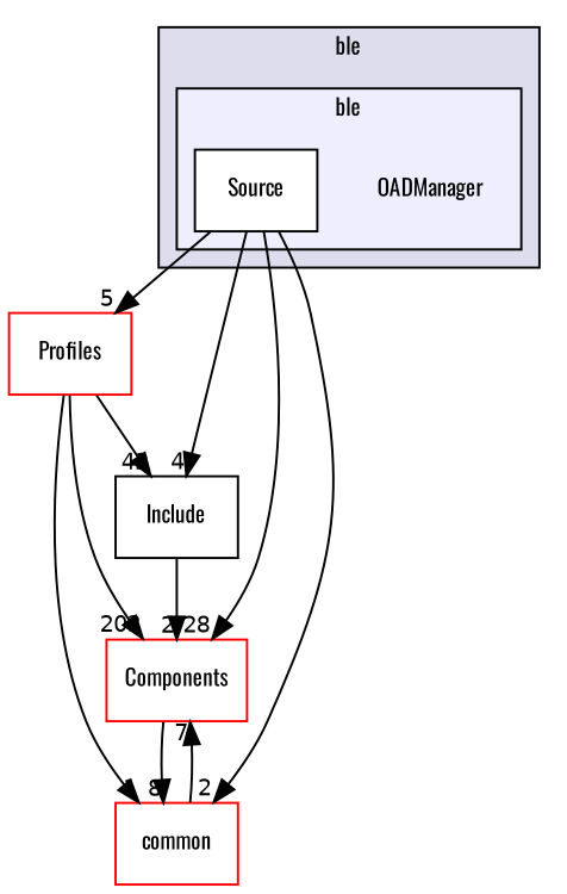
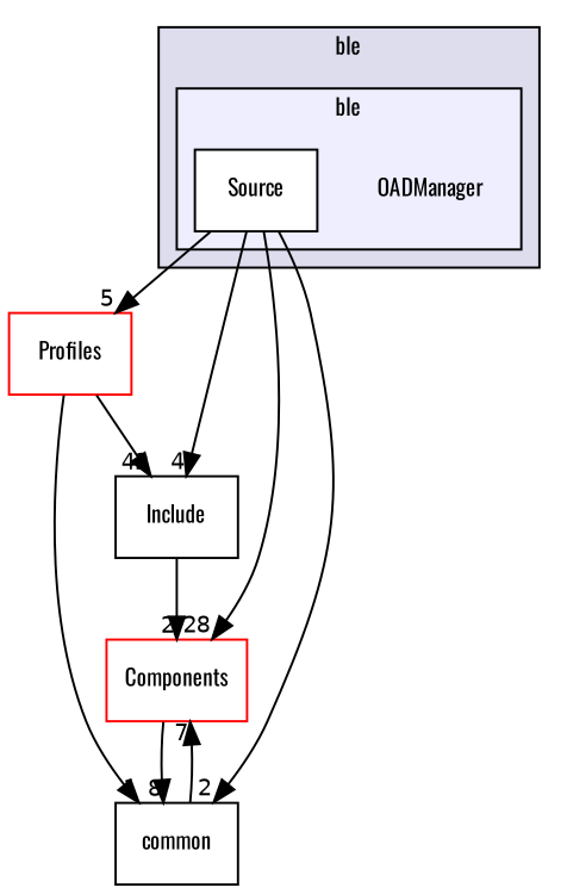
  digraph {
    compound=true
    fontname=Oswald
    node [fontname=Oswald fontsize=10 shape=box color=red fillcolor=white style=filled]
    edge [headlabel=2 labeldistance=1.5 labelfontname=Helvetica labelfontsize=10 fontname=Oswald]
    n1 [label=OADManager shape=plaintext color="" fillcolor="" style=""]
    n2 [color=black label=Source]
    n3 [label=Components]
    n4 [label=Profiles]
-   n5 [label=common]
+   n5 [color=black label=common]
    n6 [label=Include color="" fillcolor="" style=""]
    subgraph cluster_1 {
      bgcolor="#ddddee"
      fontsize=10
      label=ble
      pencolor=black
      subgraph cluster_2 {
        bgcolor="#eeeeff"
        fontsize=10
        pencolor=black
        n1
        n2
      }
    }
    n2 -> n3 [headlabel=28]
    n2 -> n4 [headlabel=5]
    n2 -> n5
    n2 -> n6 [headlabel=4]
    n3 -> n5 [headlabel=8]
-   n4 -> n3 [headlabel=203]
    n4 -> n5 [headlabel=1]
    n4 -> n6 [headlabel=42]
    n5 -> n3 [headlabel=7]
    n6 -> n3
  }
